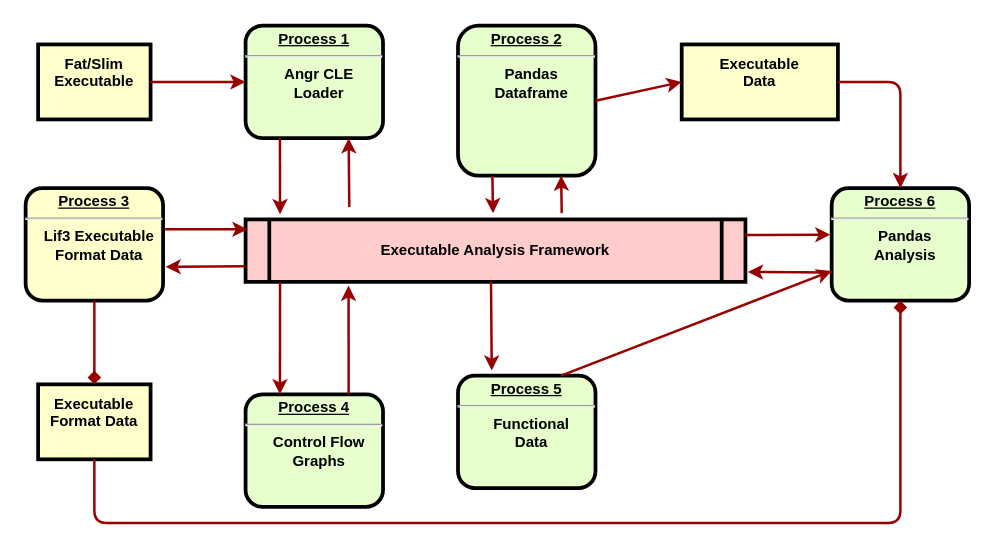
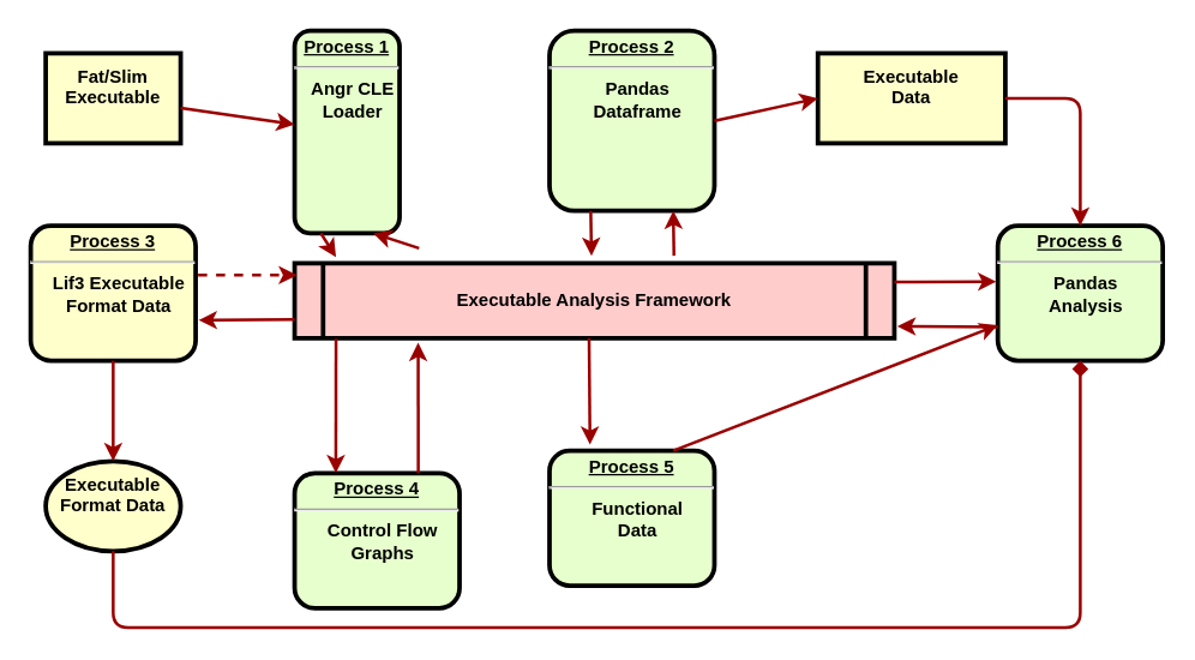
  <mxCell id="0" />
  <mxCell id="1" parent="0" />
- <mxCell id="2" value="&lt;p style=&quot;margin: 0px; margin-top: 4px; text-align: center; text-decoration: underline;&quot;&gt;&lt;strong&gt;Process 1&lt;br&gt;&lt;/strong&gt;&lt;/p&gt;&lt;hr&gt;&lt;p style=&quot;margin: 0px; margin-left: 8px;&quot;&gt;Angr CLE&lt;/p&gt;&lt;p style=&quot;margin: 0px; margin-left: 8px;&quot;&gt;Loader&lt;br&gt;&lt;/p&gt;" style="verticalAlign=middle;align=center;overflow=fill;fontSize=12;fontFamily=Helvetica;html=1;rounded=1;fontStyle=1;strokeWidth=3;fillColor=#E6FFCC" parent="1" vertex="1"><mxGeometry x="196" y="20" width="110" height="90" as="geometry" /></mxCell>
+ <mxCell id="2" value="&lt;p style=&quot;margin: 0px; margin-top: 4px; text-align: center; text-decoration: underline;&quot;&gt;&lt;strong&gt;Process 1&lt;br&gt;&lt;/strong&gt;&lt;/p&gt;&lt;hr&gt;&lt;p style=&quot;margin: 0px; margin-left: 8px;&quot;&gt;Angr CLE&lt;/p&gt;&lt;p style=&quot;margin: 0px; margin-left: 8px;&quot;&gt;Loader&lt;br&gt;&lt;/p&gt;" style="verticalAlign=middle;align=center;overflow=fill;fontSize=12;fontFamily=Helvetica;html=1;rounded=1;fontStyle=1;strokeWidth=3;fillColor=#E6FFCC" parent="1" vertex="1"><mxGeometry x="196" y="20" width="70" height="135" as="geometry" /></mxCell>
  <mxCell id="3" value="Fat/Slim&#10;Executable&#10;" style="whiteSpace=wrap;align=center;verticalAlign=middle;fontStyle=1;strokeWidth=3;fillColor=#FFFFCC" parent="1" vertex="1"><mxGeometry x="30" y="35" width="90" height="60" as="geometry" /></mxCell>
  <mxCell id="4" value="" style="edgeStyle=none;noEdgeStyle=1;strokeColor=#990000;strokeWidth=2" parent="1" source="3" target="2" edge="1"><mxGeometry width="100" height="100" relative="1" as="geometry"><mxPoint x="275" y="-615" as="sourcePoint" /><mxPoint x="375" y="-715" as="targetPoint" /></mxGeometry></mxCell>
  <mxCell id="5" value="Executable Analysis Framework" style="shape=process;whiteSpace=wrap;align=center;verticalAlign=middle;size=0.048;fontStyle=1;strokeWidth=3;fillColor=#FFCCCC" vertex="1" parent="1"><mxGeometry x="196" y="175" width="400" height="50" as="geometry" /></mxCell>
  <mxCell id="6" value="" style="edgeStyle=none;noEdgeStyle=1;strokeColor=#990000;strokeWidth=2;exitX=0.25;exitY=1;exitDx=0;exitDy=0;entryX=0.069;entryY=-0.083;entryDx=0;entryDy=0;entryPerimeter=0;" edge="1" parent="1" source="2" target="5"><mxGeometry width="100" height="100" relative="1" as="geometry"><mxPoint x="130" y="75" as="sourcePoint" /><mxPoint x="206" y="75" as="targetPoint" /></mxGeometry></mxCell>
  <mxCell id="7" value="" style="edgeStyle=none;noEdgeStyle=1;strokeColor=#990000;strokeWidth=2;entryX=0.75;entryY=1;entryDx=0;entryDy=0;" edge="1" parent="1" target="2"><mxGeometry width="100" height="100" relative="1" as="geometry"><mxPoint x="279" y="165" as="sourcePoint" /><mxPoint x="234" y="181" as="targetPoint" /></mxGeometry></mxCell>
  <mxCell id="8" value="&lt;p style=&quot;margin: 0px; margin-top: 4px; text-align: center; text-decoration: underline;&quot;&gt;&lt;strong&gt;Process 2&lt;br&gt;&lt;/strong&gt;&lt;/p&gt;&lt;hr&gt;&lt;p style=&quot;margin: 0px; margin-left: 8px;&quot;&gt;Pandas&lt;/p&gt;&lt;p style=&quot;margin: 0px; margin-left: 8px;&quot;&gt;Dataframe&lt;br&gt;&lt;/p&gt;" style="verticalAlign=middle;align=center;overflow=fill;fontSize=12;fontFamily=Helvetica;html=1;rounded=1;fontStyle=1;strokeWidth=3;fillColor=#E6FFCC" vertex="1" parent="1"><mxGeometry x="366" y="20" width="110" height="120" as="geometry" /></mxCell>
  <mxCell id="9" value="" style="edgeStyle=none;noEdgeStyle=1;strokeColor=#990000;strokeWidth=2;entryX=0.75;entryY=1;entryDx=0;entryDy=0;" edge="1" parent="1" target="8"><mxGeometry width="100" height="100" relative="1" as="geometry"><mxPoint x="449" y="170" as="sourcePoint" /><mxPoint x="289" y="120" as="targetPoint" /></mxGeometry></mxCell>
  <mxCell id="10" value="" style="edgeStyle=none;noEdgeStyle=1;strokeColor=#990000;strokeWidth=2;exitX=0.25;exitY=1;exitDx=0;exitDy=0;" edge="1" parent="1" source="8"><mxGeometry width="100" height="100" relative="1" as="geometry"><mxPoint x="234" y="120" as="sourcePoint" /><mxPoint x="394" y="170" as="targetPoint" /></mxGeometry></mxCell>
  <mxCell id="11" value="Executable&#10;Data&#10;" style="whiteSpace=wrap;align=center;verticalAlign=middle;fontStyle=1;strokeWidth=3;fillColor=#FFFFCC" vertex="1" parent="1"><mxGeometry x="545" y="35" width="125" height="60" as="geometry" /></mxCell>
  <mxCell id="12" value="&lt;p style=&quot;margin: 0px; margin-top: 4px; text-align: center; text-decoration: underline;&quot;&gt;&lt;strong&gt;Process 6&lt;br&gt;&lt;/strong&gt;&lt;/p&gt;&lt;hr&gt;&lt;p style=&quot;margin: 0px; margin-left: 8px;&quot;&gt;Pandas&lt;/p&gt;&lt;p style=&quot;margin: 0px; margin-left: 8px;&quot;&gt;Analysis&lt;br&gt;&lt;/p&gt;" style="verticalAlign=middle;align=center;overflow=fill;fontSize=12;fontFamily=Helvetica;html=1;rounded=1;fontStyle=1;strokeWidth=3;fillColor=#E6FFCC" vertex="1" parent="1"><mxGeometry x="665" y="150" width="110" height="90" as="geometry" /></mxCell>
  <mxCell id="13" value="" style="edgeStyle=none;noEdgeStyle=1;strokeColor=#990000;strokeWidth=2;exitX=1;exitY=0.25;exitDx=0;exitDy=0;entryX=-0.009;entryY=0.414;entryDx=0;entryDy=0;entryPerimeter=0;" edge="1" parent="1" source="5" target="12"><mxGeometry width="100" height="100" relative="1" as="geometry"><mxPoint x="620" y="175" as="sourcePoint" /><mxPoint x="620" y="235" as="targetPoint" /></mxGeometry></mxCell>
  <mxCell id="14" value="" style="edgeStyle=none;noEdgeStyle=1;strokeColor=#990000;strokeWidth=2;exitX=0;exitY=0.75;exitDx=0;exitDy=0;entryX=1.005;entryY=0.841;entryDx=0;entryDy=0;entryPerimeter=0;" edge="1" parent="1" source="12" target="5"><mxGeometry width="100" height="100" relative="1" as="geometry"><mxPoint x="606" y="198" as="sourcePoint" /><mxPoint x="605" y="218" as="targetPoint" /></mxGeometry></mxCell>
  <mxCell id="15" value="" style="edgeStyle=none;noEdgeStyle=1;strokeColor=#990000;strokeWidth=2;exitX=1;exitY=0.5;exitDx=0;exitDy=0;entryX=0;entryY=0.5;entryDx=0;entryDy=0;" edge="1" parent="1" source="8" target="11"><mxGeometry width="100" height="100" relative="1" as="geometry"><mxPoint x="606" y="198" as="sourcePoint" /><mxPoint x="674" y="197" as="targetPoint" /></mxGeometry></mxCell>
  <mxCell id="16" value="" style="edgeStyle=none;noEdgeStyle=1;strokeColor=#990000;strokeWidth=2;exitX=1;exitY=0.5;exitDx=0;exitDy=0;entryX=0.5;entryY=0;entryDx=0;entryDy=0;" edge="1" parent="1" source="11" target="12"><mxGeometry width="100" height="100" relative="1" as="geometry"><mxPoint x="555" y="75" as="sourcePoint" /><mxPoint x="486" y="75" as="targetPoint" /><Array as="points"><mxPoint x="720" y="65" /></Array></mxGeometry></mxCell>
  <mxCell id="17" value="&lt;p style=&quot;margin: 0px; margin-top: 4px; text-align: center; text-decoration: underline;&quot;&gt;&lt;strong&gt;Process 4&lt;br&gt;&lt;/strong&gt;&lt;/p&gt;&lt;hr&gt;&lt;p style=&quot;margin: 0px; margin-left: 8px;&quot;&gt;Control Flow&lt;/p&gt;&lt;p style=&quot;margin: 0px; margin-left: 8px;&quot;&gt;Graphs&lt;br&gt;&lt;/p&gt;" style="verticalAlign=middle;align=center;overflow=fill;fontSize=12;fontFamily=Helvetica;html=1;rounded=1;fontStyle=1;strokeWidth=3;fillColor=#E6FFCC" vertex="1" parent="1"><mxGeometry x="196" y="315" width="110" height="90" as="geometry" /></mxCell>
  <mxCell id="18" value="" style="edgeStyle=none;noEdgeStyle=1;strokeColor=#990000;strokeWidth=2;entryX=0.25;entryY=0;entryDx=0;entryDy=0;exitX=0.069;exitY=1.008;exitDx=0;exitDy=0;exitPerimeter=0;" edge="1" parent="1" source="5" target="17"><mxGeometry width="100" height="100" relative="1" as="geometry"><mxPoint x="225" y="230" as="sourcePoint" /><mxPoint x="234" y="181" as="targetPoint" /></mxGeometry></mxCell>
  <mxCell id="19" value="" style="edgeStyle=none;noEdgeStyle=1;strokeColor=#990000;strokeWidth=2;entryX=0.206;entryY=1.059;entryDx=0;entryDy=0;exitX=0.75;exitY=0;exitDx=0;exitDy=0;entryPerimeter=0;" edge="1" parent="1" source="17" target="5"><mxGeometry width="100" height="100" relative="1" as="geometry"><mxPoint x="234" y="235" as="sourcePoint" /><mxPoint x="234" y="310" as="targetPoint" /></mxGeometry></mxCell>
  <mxCell id="20" value="&lt;p style=&quot;margin: 0px; margin-top: 4px; text-align: center; text-decoration: underline;&quot;&gt;&lt;strong&gt;Process 5&lt;br&gt;&lt;/strong&gt;&lt;/p&gt;&lt;hr&gt;&lt;p style=&quot;margin: 0px; margin-left: 8px;&quot;&gt;Functional&lt;/p&gt;&lt;p style=&quot;margin: 0px; margin-left: 8px;&quot;&gt;Data&lt;br&gt;&lt;/p&gt;" style="verticalAlign=middle;align=center;overflow=fill;fontSize=12;fontFamily=Helvetica;html=1;rounded=1;fontStyle=1;strokeWidth=3;fillColor=#E6FFCC" vertex="1" parent="1"><mxGeometry x="366" y="300" width="110" height="90" as="geometry" /></mxCell>
  <mxCell id="21" value="" style="edgeStyle=none;noEdgeStyle=1;strokeColor=#990000;strokeWidth=2;exitX=0.491;exitY=0.999;exitDx=0;exitDy=0;exitPerimeter=0;" edge="1" parent="1" source="5"><mxGeometry width="100" height="100" relative="1" as="geometry"><mxPoint x="404" y="120" as="sourcePoint" /><mxPoint x="393" y="296" as="targetPoint" /></mxGeometry></mxCell>
  <mxCell id="22" value="" style="edgeStyle=none;noEdgeStyle=1;strokeColor=#990000;strokeWidth=2;exitX=0.75;exitY=0;exitDx=0;exitDy=0;" edge="1" parent="1" source="20" target="12"><mxGeometry width="100" height="100" relative="1" as="geometry"><mxPoint x="459" y="180" as="sourcePoint" /><mxPoint x="459" y="120" as="targetPoint" /></mxGeometry></mxCell>
  <mxCell id="23" value="&lt;p style=&quot;margin: 0px; margin-top: 4px; text-align: center; text-decoration: underline;&quot;&gt;&lt;strong&gt;Process 3&lt;br&gt;&lt;/strong&gt;&lt;/p&gt;&lt;hr&gt;&lt;p style=&quot;margin: 0px; margin-left: 8px;&quot;&gt;Lif3 Executable&lt;/p&gt;&lt;p style=&quot;margin: 0px; margin-left: 8px;&quot;&gt;Format Data&lt;/p&gt;" style="verticalAlign=middle;align=center;overflow=fill;fontSize=12;fontFamily=Helvetica;html=1;rounded=1;fontStyle=1;strokeWidth=3;fillColor=#ffffcc;" vertex="1" parent="1"><mxGeometry x="20" y="150" width="110" height="90" as="geometry" /></mxCell>
- <mxCell id="24" value="" style="edgeStyle=none;noEdgeStyle=1;strokeColor=#990000;strokeWidth=2;exitX=1.015;exitY=0.365;exitDx=0;exitDy=0;entryX=0.004;entryY=0.158;entryDx=0;entryDy=0;entryPerimeter=0;exitPerimeter=0;" edge="1" parent="1" source="23" target="5"><mxGeometry width="100" height="100" relative="1" as="geometry"><mxPoint x="234" y="120" as="sourcePoint" /><mxPoint x="234" y="181" as="targetPoint" /></mxGeometry></mxCell>
+ <mxCell id="24" value="" style="edgeStyle=none;noEdgeStyle=1;strokeColor=#990000;strokeWidth=2;exitX=1.015;exitY=0.365;exitDx=0;exitDy=0;entryX=0.004;entryY=0.158;entryDx=0;entryDy=0;entryPerimeter=0;exitPerimeter=0;dashed=1;" edge="1" parent="1" source="23" target="5"><mxGeometry width="100" height="100" relative="1" as="geometry"><mxPoint x="234" y="120" as="sourcePoint" /><mxPoint x="234" y="181" as="targetPoint" /></mxGeometry></mxCell>
  <mxCell id="25" value="" style="edgeStyle=none;noEdgeStyle=1;strokeColor=#990000;strokeWidth=2;exitX=0;exitY=0.75;exitDx=0;exitDy=0;" edge="1" parent="1" source="5"><mxGeometry width="100" height="100" relative="1" as="geometry"><mxPoint x="142" y="193" as="sourcePoint" /><mxPoint x="132" y="213" as="targetPoint" /></mxGeometry></mxCell>
- <mxCell id="26" value="Executable&#10;Format Data&#10;" style="whiteSpace=wrap;align=center;verticalAlign=middle;fontStyle=1;strokeWidth=3;fillColor=#FFFFCC" vertex="1" parent="1"><mxGeometry x="30" y="307" width="90" height="60" as="geometry" /></mxCell>
- <mxCell id="27" value="" style="edgeStyle=none;noEdgeStyle=1;strokeColor=#990000;strokeWidth=2;entryX=0.5;entryY=0;entryDx=0;entryDy=0;exitX=0.5;exitY=1;exitDx=0;exitDy=0;endArrow=diamond;" edge="1" parent="1" source="23" target="26"><mxGeometry width="100" height="100" relative="1" as="geometry"><mxPoint x="234" y="235" as="sourcePoint" /><mxPoint x="234" y="310" as="targetPoint" /></mxGeometry></mxCell>
+ <mxCell id="26" value="Executable&#10;Format Data&#10;" style="ellipse;whiteSpace=wrap;align=center;verticalAlign=middle;fontStyle=1;strokeWidth=3;fillColor=#FFFFCC;" vertex="1" parent="1"><mxGeometry x="30" y="307" width="90" height="60" as="geometry" /></mxCell>
+ <mxCell id="27" value="" style="edgeStyle=none;noEdgeStyle=1;strokeColor=#990000;strokeWidth=2;entryX=0.5;entryY=0;entryDx=0;entryDy=0;exitX=0.5;exitY=1;exitDx=0;exitDy=0;" edge="1" parent="1" source="23" target="26"><mxGeometry width="100" height="100" relative="1" as="geometry"><mxPoint x="234" y="235" as="sourcePoint" /><mxPoint x="234" y="310" as="targetPoint" /></mxGeometry></mxCell>
  <mxCell id="28" value="" style="edgeStyle=none;noEdgeStyle=1;strokeColor=#990000;strokeWidth=2;entryX=0.5;entryY=1;entryDx=0;entryDy=0;exitX=0.5;exitY=1;exitDx=0;exitDy=0;endArrow=diamond;" edge="1" parent="1" source="26" target="12"><mxGeometry width="100" height="100" relative="1" as="geometry"><mxPoint x="85" y="250" as="sourcePoint" /><mxPoint x="85" y="317" as="targetPoint" /><Array as="points"><mxPoint x="75" y="418" /><mxPoint x="720" y="418" /></Array></mxGeometry></mxCell>
